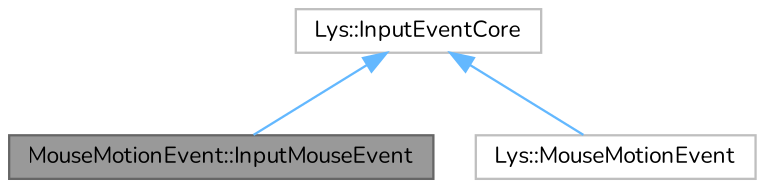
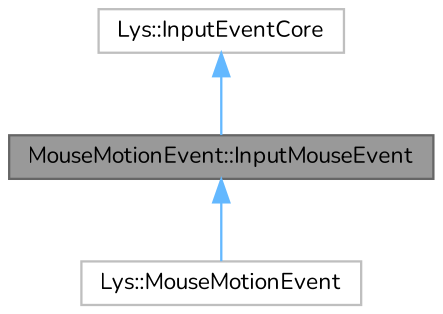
  digraph {
    fontname=Nunito
    node [color=grey75 fillcolor=white fontname=Nunito fontsize=10 shape=box style=filled]
    edge [color=steelblue1 dir=back fontname=Nunito fontsize=10 labelfontname=Helvetica labelfontsize=10 style=solid]
    n1 [color=gray40 fillcolor=grey60 fontcolor=black height=0.2 label="MouseMotionEvent::InputMouseEvent" width=0.4]
    n2 [height=0.2 label="Lys::MouseMotionEvent" width=0.4]
    n3 [height=0.2 label="Lys::InputEventCore" width=0.4]
-   n3 -> n2
+   n1 -> n2
    n3 -> n1
  }
